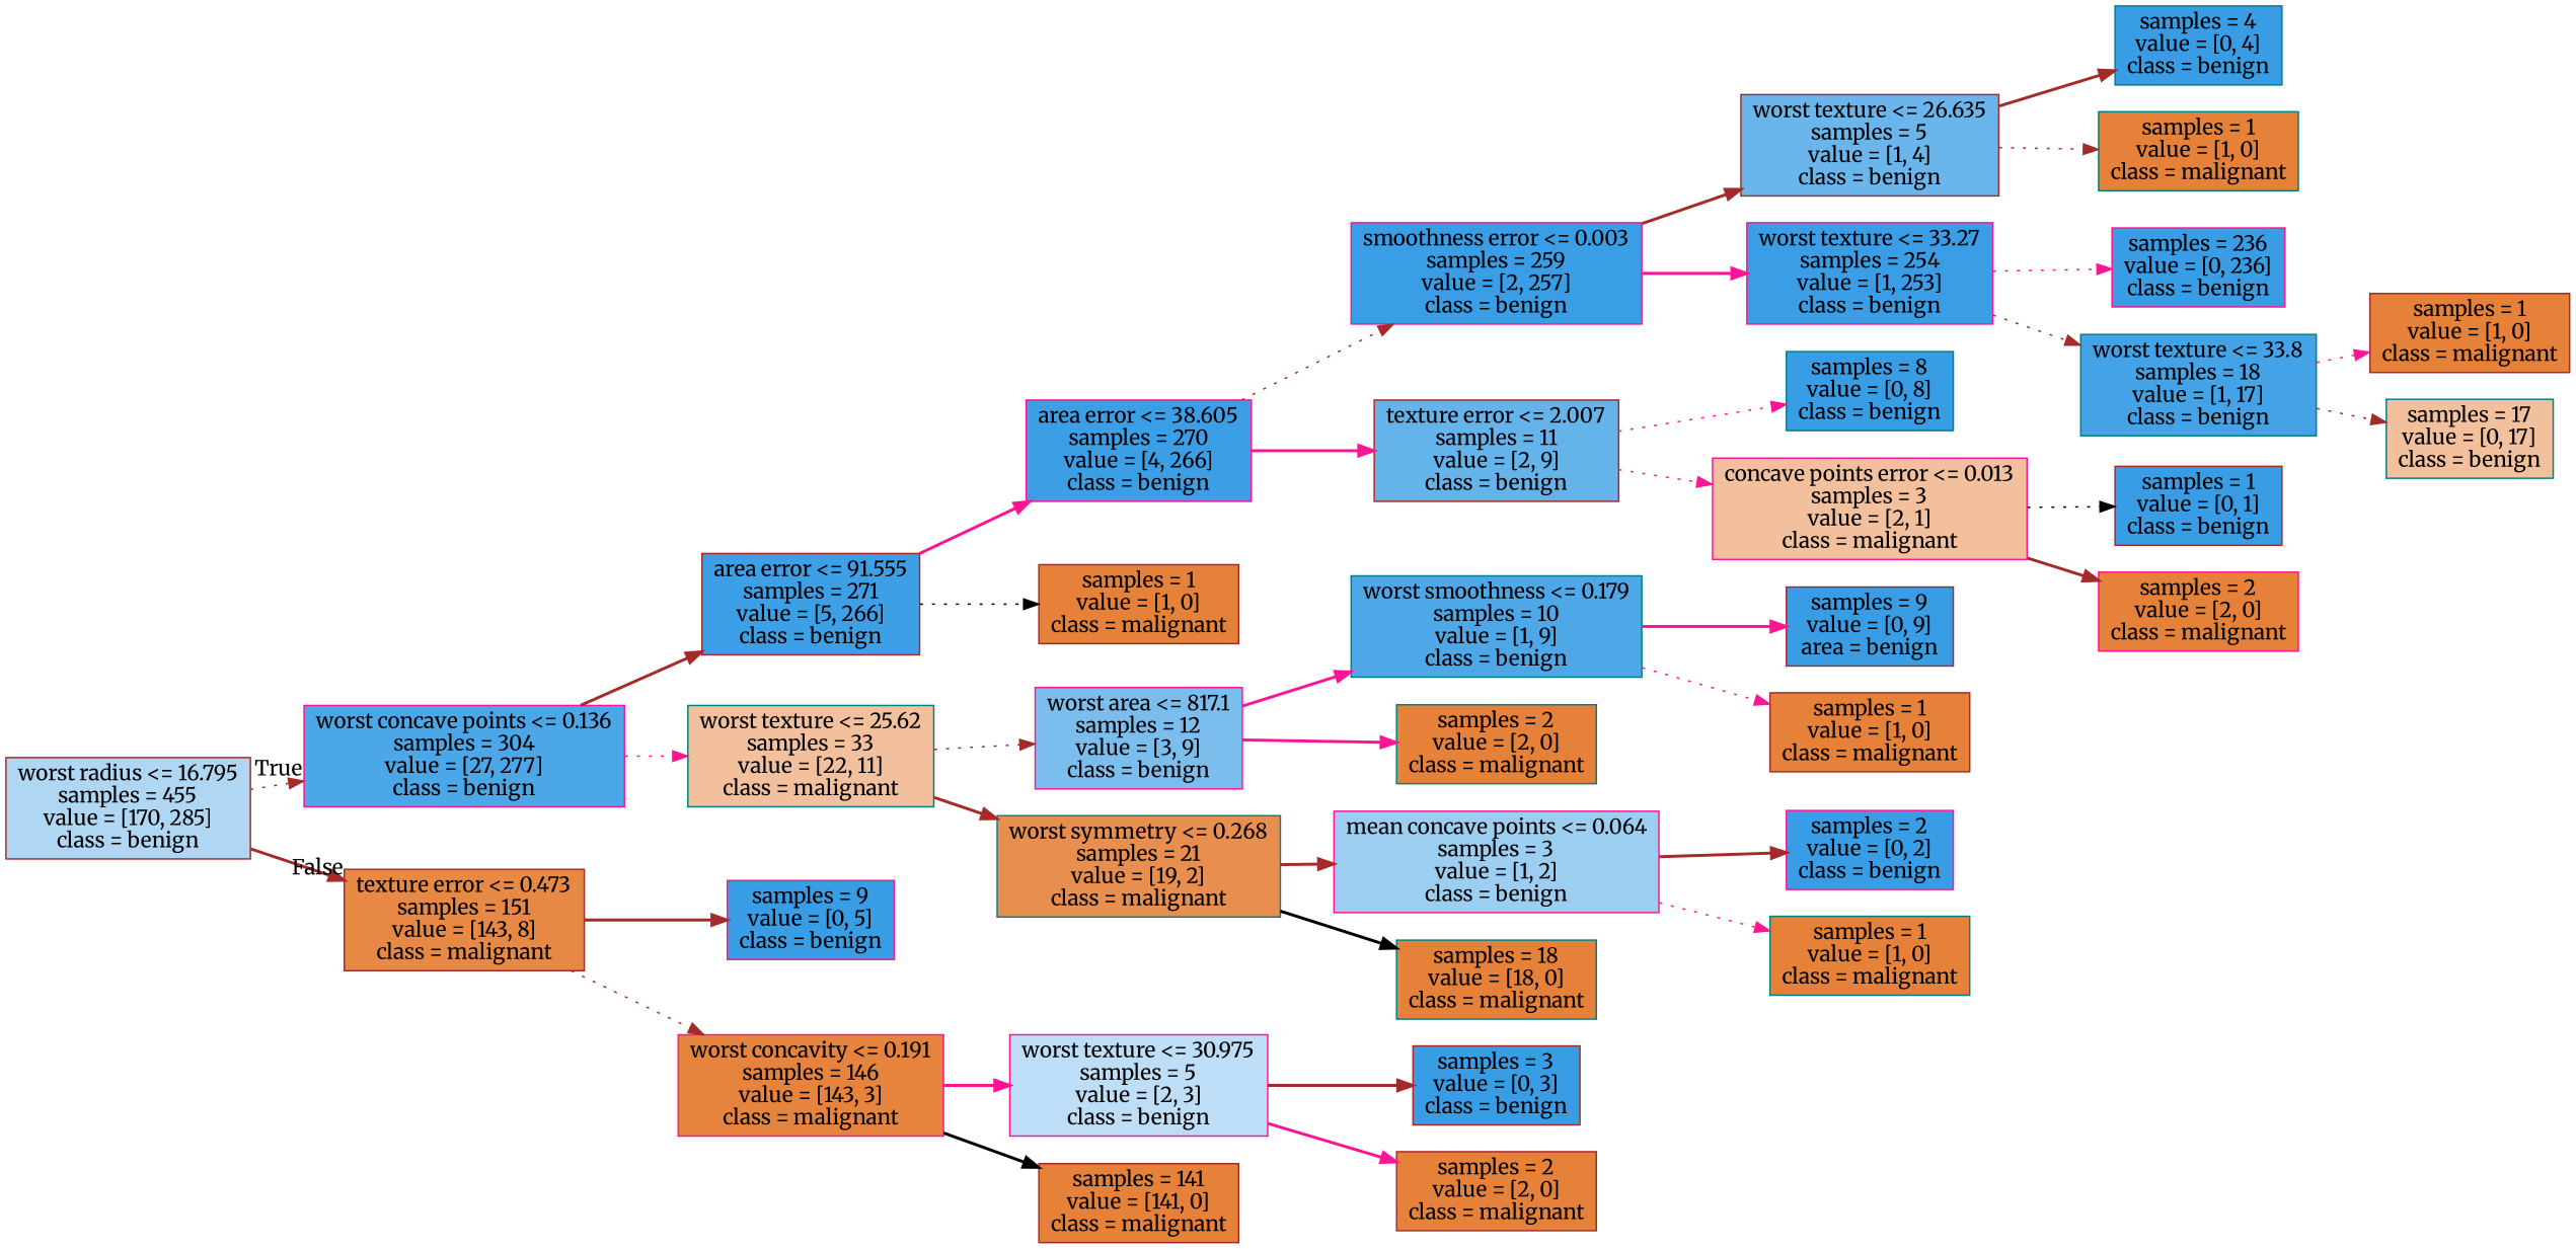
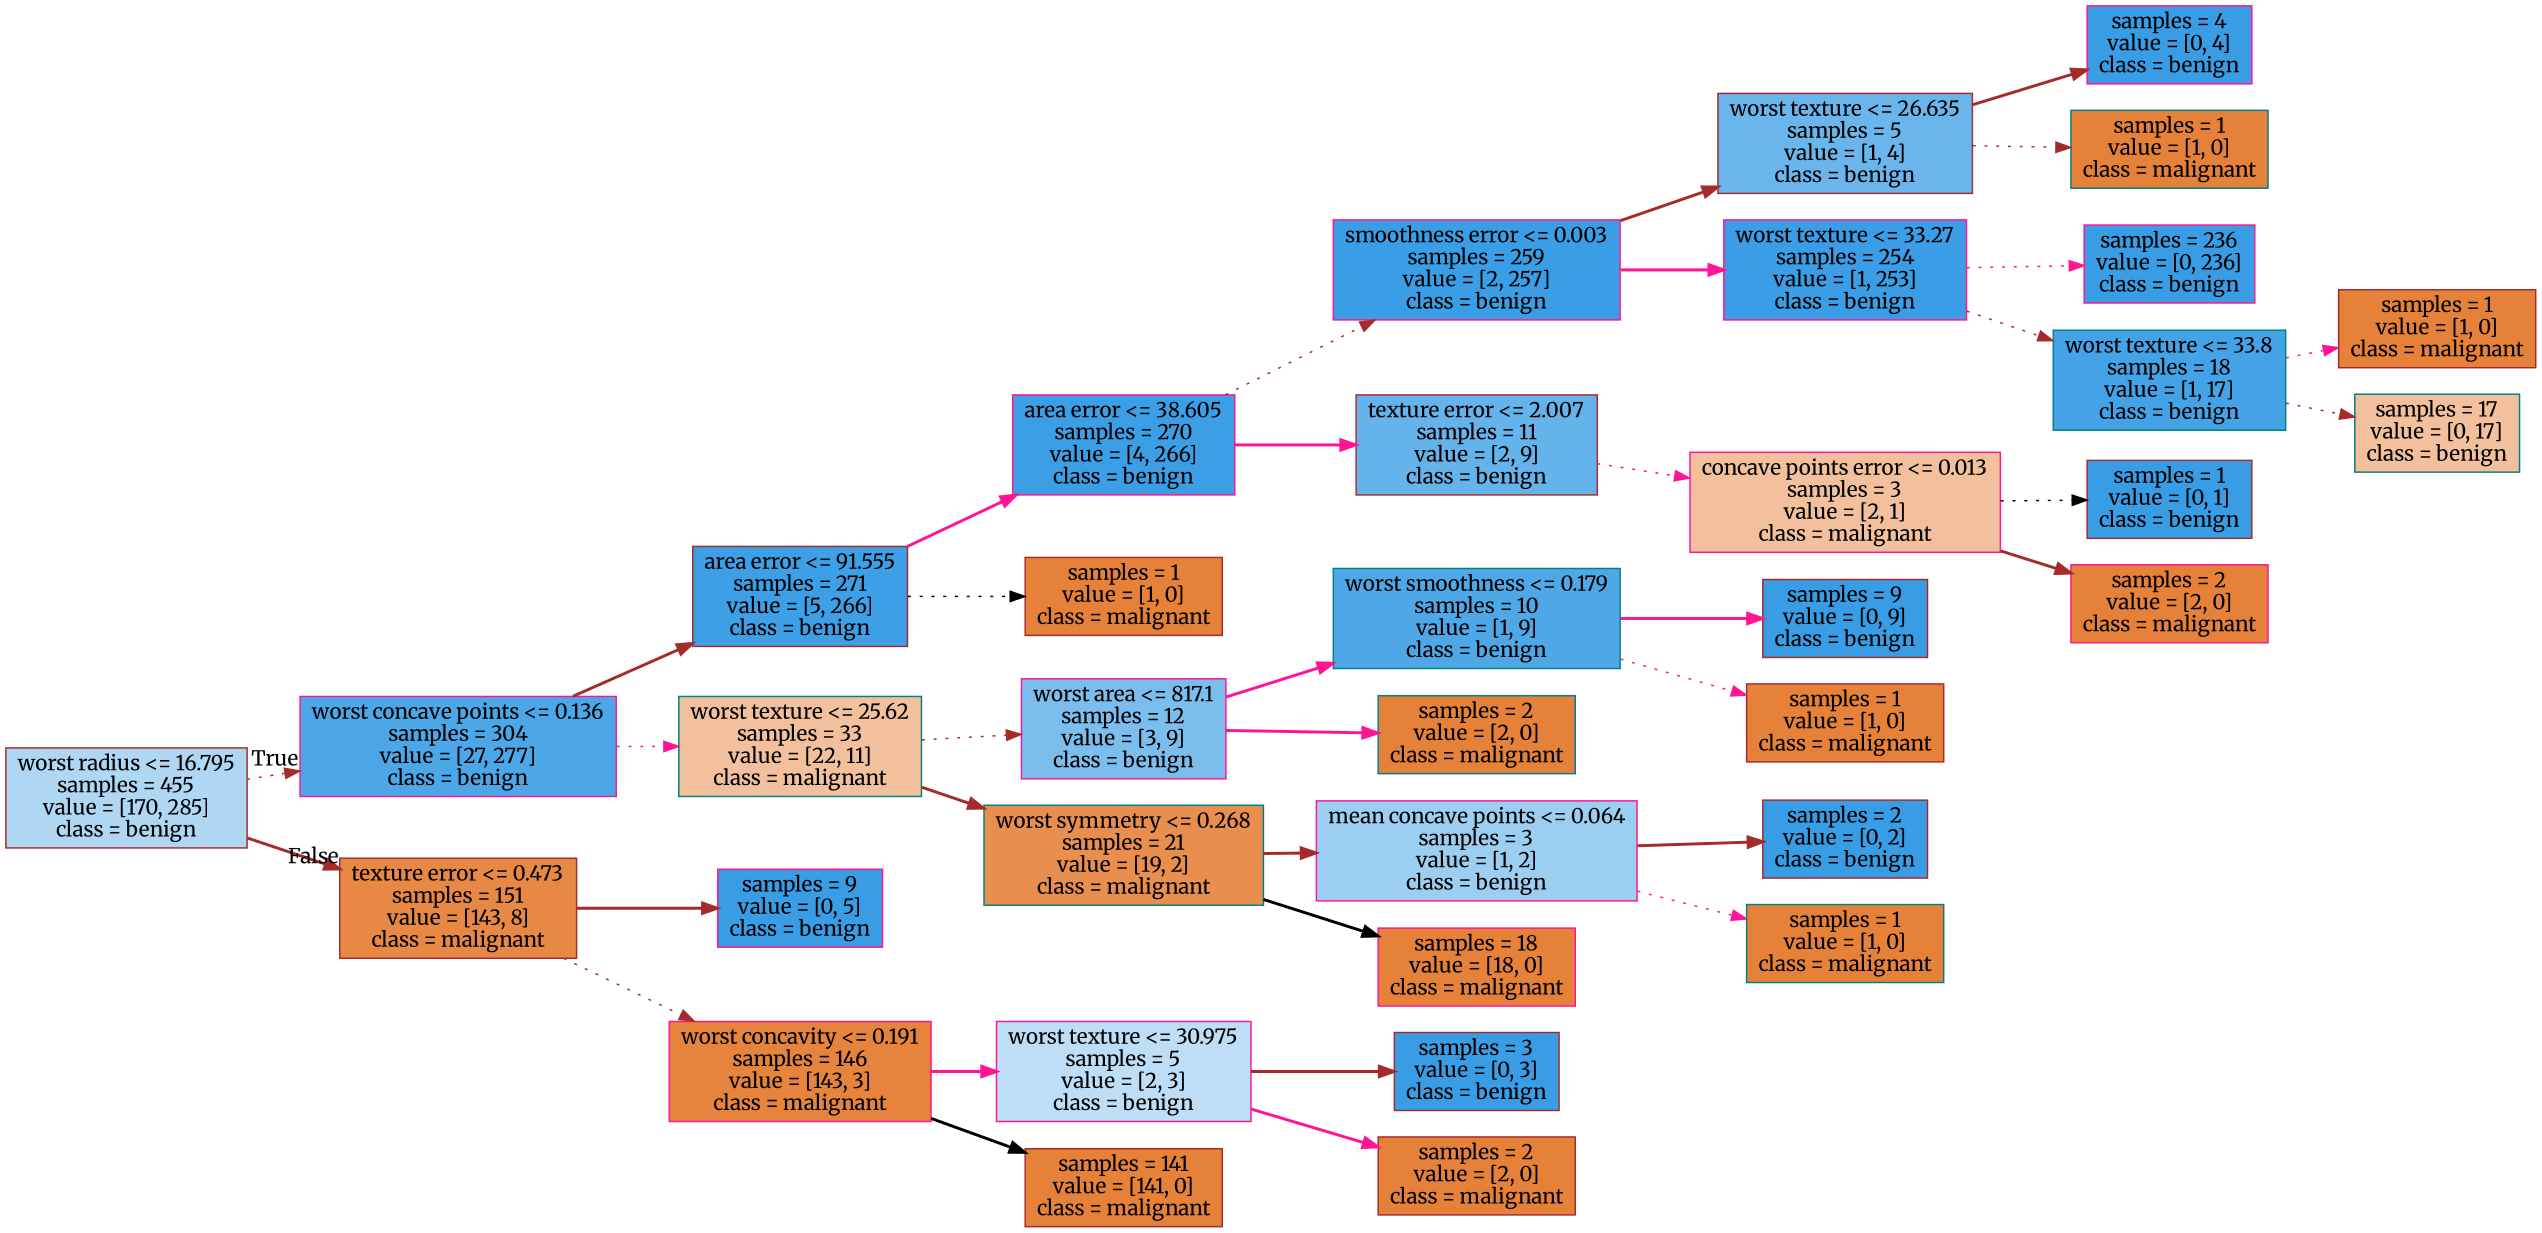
  digraph {
    fontname=Merriweather
    rankdir=LR
    node [color=brown fillcolor="#e58139ff" fontname=Merriweather shape=box style=filled]
    edge [color=brown fontname=Merriweather style=bold]
    n1 [fillcolor="#399de567" label="worst radius <= 16.795\nsamples = 455\nvalue = [170, 285]\nclass = benign"]
    n2 [color=deeppink fillcolor="#399de5e6" label="worst concave points <= 0.136\nsamples = 304\nvalue = [27, 277]\nclass = benign"]
    n3 [fillcolor="#e58139f1" label="texture error <= 0.473\nsamples = 151\nvalue = [143, 8]\nclass = malignant"]
    n4 [fillcolor="#399de5fa" label="area error <= 91.555\nsamples = 271\nvalue = [5, 266]\nclass = benign"]
    n5 [color=teal fillcolor="#e581397f" label="worst texture <= 25.62\nsamples = 33\nvalue = [22, 11]\nclass = malignant"]
    n6 [color=deeppink fillcolor="#399de5ff" label="samples = 9\nvalue = [0, 5]\nclass = benign"]
    n7 [color=deeppink fillcolor="#e58139fa" label="worst concavity <= 0.191\nsamples = 146\nvalue = [143, 3]\nclass = malignant"]
    n8 [color=deeppink fillcolor="#399de5fb" label="area error <= 38.605\nsamples = 270\nvalue = [4, 266]\nclass = benign"]
    n9 [label="samples = 1\nvalue = [1, 0]\nclass = malignant"]
    n10 [color=deeppink fillcolor="#399de5aa" label="worst area <= 817.1\nsamples = 12\nvalue = [3, 9]\nclass = benign"]
    n11 [color=teal fillcolor="#e58139e4" label="worst symmetry <= 0.268\nsamples = 21\nvalue = [19, 2]\nclass = malignant"]
    n12 [color=deeppink fillcolor="#399de5fd" label="smoothness error <= 0.003\nsamples = 259\nvalue = [2, 257]\nclass = benign"]
    n13 [fillcolor="#399de5c6" label="texture error <= 2.007\nsamples = 11\nvalue = [2, 9]\nclass = benign"]
    n14 [fillcolor="#399de5bf" label="worst texture <= 26.635\nsamples = 5\nvalue = [1, 4]\nclass = benign"]
    n15 [color=deeppink fillcolor="#399de5fe" label="worst texture <= 33.27\nsamples = 254\nvalue = [1, 253]\nclass = benign"]
-   n16 [color=teal fillcolor="#399de5ff" label="samples = 8\nvalue = [0, 8]\nclass = benign"]
    n17 [color=deeppink fillcolor="#e581397f" label="concave points error <= 0.013\nsamples = 3\nvalue = [2, 1]\nclass = malignant"]
-   n18 [color=teal fillcolor="#399de5ff" label="samples = 4\nvalue = [0, 4]\nclass = benign"]
+   n18 [color=deeppink fillcolor="#399de5ff" label="samples = 4\nvalue = [0, 4]\nclass = benign"]
    n19 [color=teal label="samples = 1\nvalue = [1, 0]\nclass = malignant"]
    n20 [color=deeppink fillcolor="#399de5ff" label="samples = 236\nvalue = [0, 236]\nclass = benign"]
    n21 [color=teal fillcolor="#399de5f0" label="worst texture <= 33.8\nsamples = 18\nvalue = [1, 17]\nclass = benign"]
    n22 [label="samples = 1\nvalue = [1, 0]\nclass = malignant"]
    n23 [color=teal fillcolor="#e581397f" label="samples = 17\nvalue = [0, 17]\nclass = benign"]
    n24 [fillcolor="#399de5ff" label="samples = 1\nvalue = [0, 1]\nclass = benign"]
    n25 [color=deeppink label="samples = 2\nvalue = [2, 0]\nclass = malignant"]
    n26 [color=teal fillcolor="#399de5e3" label="worst smoothness <= 0.179\nsamples = 10\nvalue = [1, 9]\nclass = benign"]
    n27 [color=teal label="samples = 2\nvalue = [2, 0]\nclass = malignant"]
    n28 [color=deeppink fillcolor="#399de57f" label="mean concave points <= 0.064\nsamples = 3\nvalue = [1, 2]\nclass = benign"]
-   n29 [color=teal label="samples = 18\nvalue = [18, 0]\nclass = malignant"]
-   n30 [fillcolor="#399de5ff" label="samples = 9\nvalue = [0, 9]\narea = benign"]
+   n29 [color=deeppink label="samples = 18\nvalue = [18, 0]\nclass = malignant"]
+   n30 [fillcolor="#399de5ff" label="samples = 9\nvalue = [0, 9]\nclass = benign"]
    n31 [label="samples = 1\nvalue = [1, 0]\nclass = malignant"]
-   n32 [color=deeppink fillcolor="#399de5ff" label="samples = 2\nvalue = [0, 2]\nclass = benign"]
+   n32 [fillcolor="#399de5ff" label="samples = 2\nvalue = [0, 2]\nclass = benign"]
    n33 [color=teal label="samples = 1\nvalue = [1, 0]\nclass = malignant"]
    n34 [color=deeppink fillcolor="#399de555" label="worst texture <= 30.975\nsamples = 5\nvalue = [2, 3]\nclass = benign"]
    n35 [label="samples = 141\nvalue = [141, 0]\nclass = malignant"]
    n36 [fillcolor="#399de5ff" label="samples = 3\nvalue = [0, 3]\nclass = benign"]
    n37 [label="samples = 2\nvalue = [2, 0]\nclass = malignant"]
    n1 -> n2 [headlabel=True labelangle=45 labeldistance=2.5 style=dotted]
    n1 -> n3 [headlabel=False labelangle=-45 labeldistance=2.5]
    n2 -> n4
    n2 -> n5 [color=deeppink style=dotted]
    n3 -> n6
    n3 -> n7 [style=dotted]
    n4 -> n8 [color=deeppink]
    n4 -> n9 [color=black style=dotted]
    n5 -> n10 [style=dotted]
    n5 -> n11
    n7 -> n34 [color=deeppink]
    n7 -> n35 [color=black]
    n8 -> n12 [style=dotted]
    n8 -> n13 [color=deeppink]
    n10 -> n26 [color=deeppink]
    n10 -> n27 [color=deeppink]
    n11 -> n28
    n11 -> n29 [color=black]
    n12 -> n14
    n12 -> n15 [color=deeppink]
-   n13 -> n16 [color=deeppink style=dotted]
    n13 -> n17 [color=deeppink style=dotted]
    n14 -> n18
    n14 -> n19 [style=dotted]
    n15 -> n20 [color=deeppink style=dotted]
    n15 -> n21 [style=dotted]
    n17 -> n24 [color=black style=dotted]
    n17 -> n25
    n21 -> n22 [color=deeppink style=dotted]
    n21 -> n23 [style=dotted]
    n26 -> n30 [color=deeppink]
    n26 -> n31 [color=deeppink style=dotted]
    n28 -> n32
    n28 -> n33 [color=deeppink style=dotted]
    n34 -> n36
    n34 -> n37 [color=deeppink]
  }
